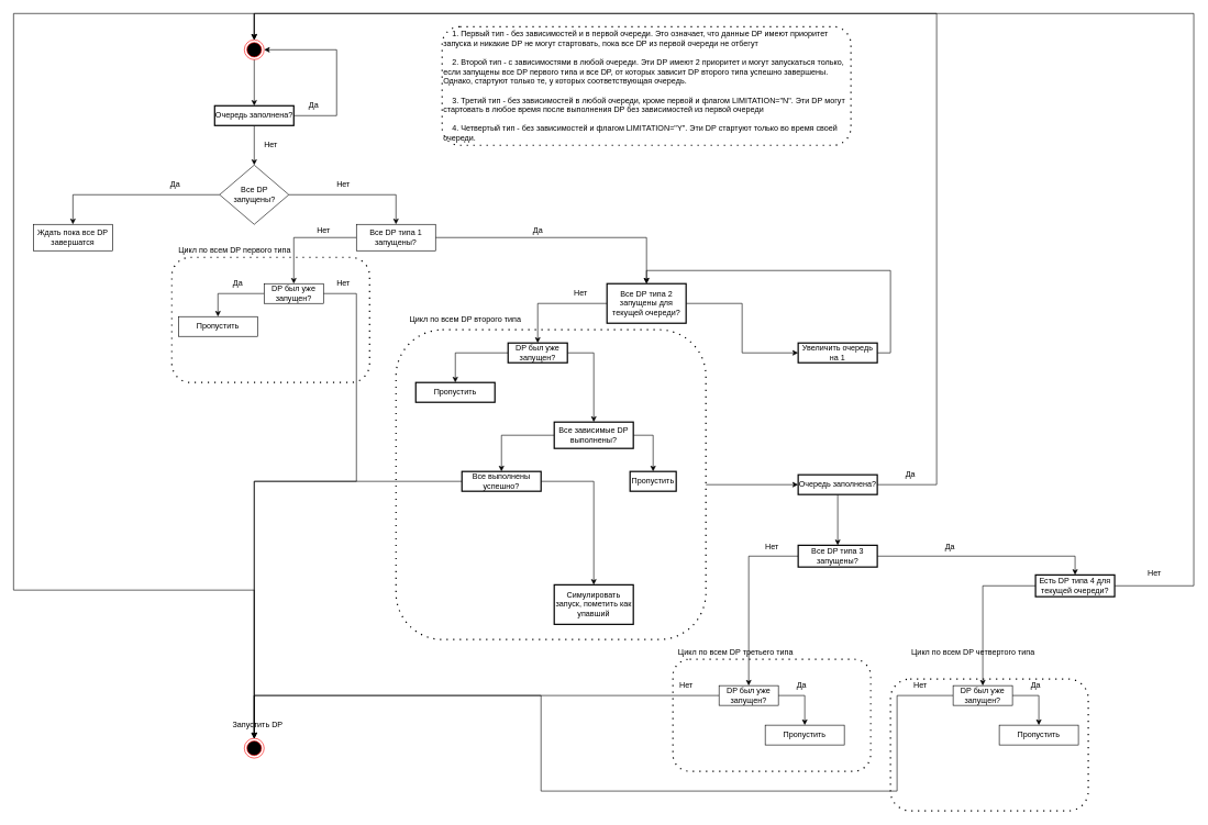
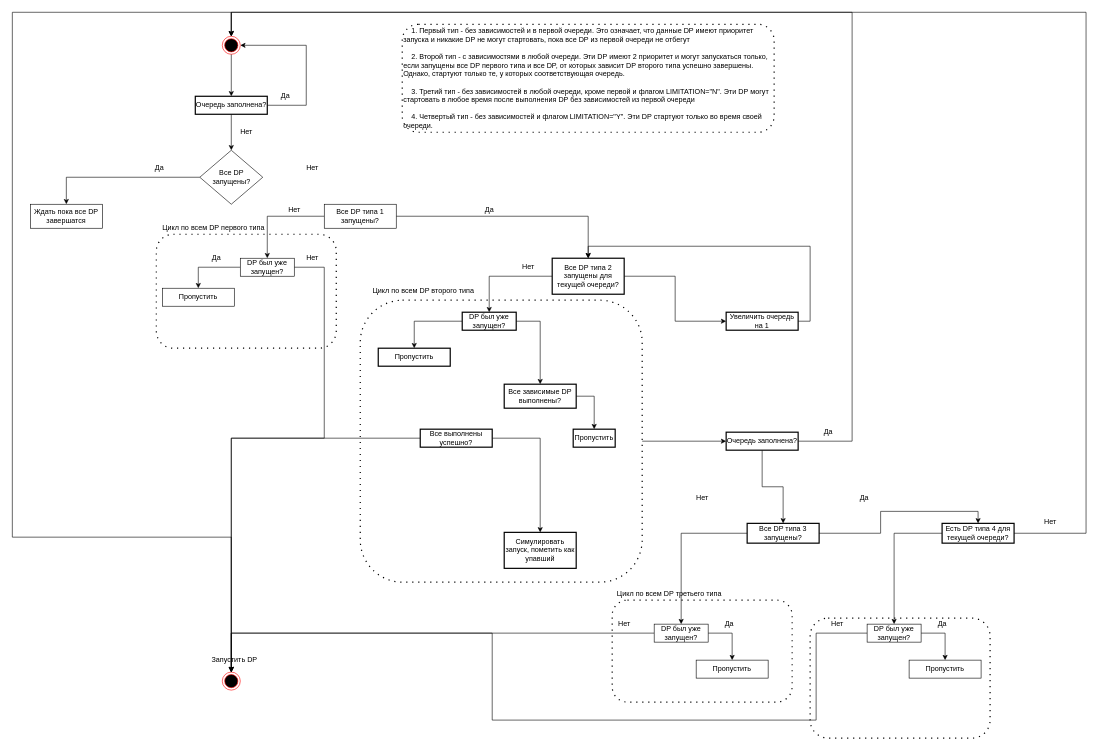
  <mxCell id="0" />
  <mxCell id="1" parent="0" />
  <mxCell id="2" style="edgeStyle=orthogonalEdgeStyle;rounded=0;orthogonalLoop=1;jettySize=auto;html=1;entryX=0.5;entryY=0;entryDx=0;entryDy=0;" edge="1" parent="1" source="3" target="43"><mxGeometry relative="1" as="geometry" /></mxCell>
  <mxCell id="3" value="" style="ellipse;html=1;shape=endState;fillColor=#000000;strokeColor=#ff0000;" vertex="1" parent="1"><mxGeometry x="370" y="60" width="30" height="30" as="geometry" /></mxCell>
  <mxCell id="4" style="edgeStyle=orthogonalEdgeStyle;rounded=0;orthogonalLoop=1;jettySize=auto;html=1;entryX=0.5;entryY=0;entryDx=0;entryDy=0;" edge="1" parent="1" source="6" target="7"><mxGeometry relative="1" as="geometry" /></mxCell>
- <mxCell id="5" style="edgeStyle=orthogonalEdgeStyle;rounded=0;orthogonalLoop=1;jettySize=auto;html=1;entryX=0.5;entryY=0;entryDx=0;entryDy=0;" edge="1" parent="1" source="6" target="11"><mxGeometry relative="1" as="geometry" /></mxCell>
  <mxCell id="6" value="Все DP запущены?" style="rhombus;whiteSpace=wrap;html=1;" vertex="1" parent="1"><mxGeometry x="332.5" y="250" width="105" height="90" as="geometry" /></mxCell>
  <mxCell id="7" value="Ждать пока все DP завершатся" style="rounded=0;whiteSpace=wrap;html=1;" vertex="1" parent="1"><mxGeometry x="50" y="340" width="120" height="40" as="geometry" /></mxCell>
  <mxCell id="8" value="Да" style="text;html=1;align=center;verticalAlign=middle;resizable=0;points=[];autosize=1;" vertex="1" parent="1"><mxGeometry x="250" y="270" width="30" height="20" as="geometry" /></mxCell>
  <mxCell id="9" style="edgeStyle=orthogonalEdgeStyle;rounded=0;orthogonalLoop=1;jettySize=auto;html=1;entryX=0.5;entryY=0;entryDx=0;entryDy=0;" edge="1" parent="1" source="11" target="15"><mxGeometry relative="1" as="geometry" /></mxCell>
  <mxCell id="10" style="edgeStyle=orthogonalEdgeStyle;rounded=0;orthogonalLoop=1;jettySize=auto;html=1;entryX=0.5;entryY=0;entryDx=0;entryDy=0;" edge="1" parent="1" source="11" target="27"><mxGeometry relative="1" as="geometry"><mxPoint x="780" y="430" as="targetPoint" /></mxGeometry></mxCell>
  <mxCell id="11" value="Все DP типа 1 запущены?" style="rounded=0;whiteSpace=wrap;html=1;" vertex="1" parent="1"><mxGeometry x="540" y="340" width="120" height="40" as="geometry" /></mxCell>
  <mxCell id="12" value="Нет" style="text;html=1;align=center;verticalAlign=middle;resizable=0;points=[];autosize=1;" vertex="1" parent="1"><mxGeometry x="500" y="270" width="40" height="20" as="geometry" /></mxCell>
  <mxCell id="13" style="edgeStyle=orthogonalEdgeStyle;rounded=0;orthogonalLoop=1;jettySize=auto;html=1;entryX=0.5;entryY=0;entryDx=0;entryDy=0;" edge="1" parent="1" source="15" target="20"><mxGeometry relative="1" as="geometry" /></mxCell>
  <mxCell id="14" style="edgeStyle=orthogonalEdgeStyle;rounded=0;orthogonalLoop=1;jettySize=auto;html=1;entryX=0.5;entryY=0;entryDx=0;entryDy=0;exitX=1;exitY=0.5;exitDx=0;exitDy=0;" edge="1" parent="1" source="15" target="17"><mxGeometry relative="1" as="geometry"><Array as="points"><mxPoint x="540" y="445" /><mxPoint x="540" y="730" /><mxPoint x="385" y="730" /></Array></mxGeometry></mxCell>
  <mxCell id="15" value="DP был уже запущен?" style="rounded=0;whiteSpace=wrap;html=1;" vertex="1" parent="1"><mxGeometry x="400" y="430" width="90" height="30" as="geometry" /></mxCell>
  <mxCell id="16" style="edgeStyle=orthogonalEdgeStyle;rounded=0;orthogonalLoop=1;jettySize=auto;html=1;entryX=0.5;entryY=0;entryDx=0;entryDy=0;exitX=0.5;exitY=0;exitDx=0;exitDy=0;" edge="1" parent="1" source="17" target="3"><mxGeometry relative="1" as="geometry"><Array as="points"><mxPoint x="385" y="895" /><mxPoint x="20" y="895" /><mxPoint x="20" y="20" /><mxPoint x="385" y="20" /></Array></mxGeometry></mxCell>
  <mxCell id="17" value="" style="ellipse;html=1;shape=endState;fillColor=#000000;strokeColor=#ff0000;" vertex="1" parent="1"><mxGeometry x="370" y="1120" width="30" height="30" as="geometry" /></mxCell>
  <mxCell id="18" value="Запустить DP" style="text;html=1;align=center;verticalAlign=middle;resizable=0;points=[];autosize=1;" vertex="1" parent="1"><mxGeometry x="345" y="1090" width="90" height="20" as="geometry" /></mxCell>
  <mxCell id="19" value="Нет" style="text;html=1;align=center;verticalAlign=middle;resizable=0;points=[];autosize=1;" vertex="1" parent="1"><mxGeometry x="470" y="340" width="40" height="20" as="geometry" /></mxCell>
  <mxCell id="20" value="Пропустить" style="whiteSpace=wrap;html=1;" vertex="1" parent="1"><mxGeometry x="270" y="480" width="120" height="30" as="geometry" /></mxCell>
  <mxCell id="21" value="Да" style="text;html=1;align=center;verticalAlign=middle;resizable=0;points=[];autosize=1;" vertex="1" parent="1"><mxGeometry x="345" y="420" width="30" height="20" as="geometry" /></mxCell>
  <mxCell id="22" value="Нет" style="text;html=1;align=center;verticalAlign=middle;resizable=0;points=[];autosize=1;" vertex="1" parent="1"><mxGeometry x="500" y="420" width="40" height="20" as="geometry" /></mxCell>
  <mxCell id="23" value="" style="shape=ext;rounded=1;html=1;whiteSpace=wrap;dashed=1;dashPattern=1 4;fillColor=none;strokeWidth=2;" vertex="1" parent="1"><mxGeometry x="260" y="390" width="300" height="190" as="geometry" /></mxCell>
  <mxCell id="24" value="Цикл по всем DP первого типа" style="text;html=1;align=center;verticalAlign=middle;resizable=0;points=[];autosize=1;" vertex="1" parent="1"><mxGeometry x="260" y="370" width="190" height="20" as="geometry" /></mxCell>
  <mxCell id="25" style="edgeStyle=orthogonalEdgeStyle;rounded=0;orthogonalLoop=1;jettySize=auto;html=1;entryX=0.5;entryY=0;entryDx=0;entryDy=0;" edge="1" parent="1" source="27" target="30"><mxGeometry relative="1" as="geometry" /></mxCell>
  <mxCell id="26" style="edgeStyle=orthogonalEdgeStyle;rounded=0;orthogonalLoop=1;jettySize=auto;html=1;entryX=0;entryY=0.5;entryDx=0;entryDy=0;" edge="1" parent="1" source="27" target="46"><mxGeometry relative="1" as="geometry" /></mxCell>
  <mxCell id="27" value="Все DP типа 2 запущены для текущей очереди?" style="whiteSpace=wrap;html=1;strokeWidth=2;" vertex="1" parent="1"><mxGeometry x="920" y="430" width="120" height="60" as="geometry" /></mxCell>
  <mxCell id="28" style="edgeStyle=orthogonalEdgeStyle;rounded=0;orthogonalLoop=1;jettySize=auto;html=1;entryX=0.5;entryY=0;entryDx=0;entryDy=0;" edge="1" parent="1" source="30" target="31"><mxGeometry relative="1" as="geometry" /></mxCell>
  <mxCell id="29" style="edgeStyle=orthogonalEdgeStyle;rounded=0;orthogonalLoop=1;jettySize=auto;html=1;entryX=0.5;entryY=0;entryDx=0;entryDy=0;exitX=1;exitY=0.5;exitDx=0;exitDy=0;" edge="1" parent="1" source="30" target="35"><mxGeometry relative="1" as="geometry" /></mxCell>
  <mxCell id="30" value="DP был уже запущен?" style="whiteSpace=wrap;html=1;strokeWidth=2;" vertex="1" parent="1"><mxGeometry x="770" y="520" width="90" height="30" as="geometry" /></mxCell>
  <mxCell id="31" value="Пропустить" style="whiteSpace=wrap;html=1;strokeWidth=2;" vertex="1" parent="1"><mxGeometry x="630" y="580" width="120" height="30" as="geometry" /></mxCell>
  <mxCell id="32" value="Нет" style="text;html=1;align=center;verticalAlign=middle;resizable=0;points=[];autosize=1;" vertex="1" parent="1"><mxGeometry x="860" y="435" width="40" height="20" as="geometry" /></mxCell>
- <mxCell id="33" style="edgeStyle=orthogonalEdgeStyle;rounded=0;orthogonalLoop=1;jettySize=auto;html=1;entryX=0.5;entryY=0;entryDx=0;entryDy=0;" edge="1" parent="1" source="35" target="38"><mxGeometry relative="1" as="geometry" /></mxCell>
  <mxCell id="34" style="edgeStyle=orthogonalEdgeStyle;rounded=0;orthogonalLoop=1;jettySize=auto;html=1;entryX=0.5;entryY=0;entryDx=0;entryDy=0;exitX=1;exitY=0.5;exitDx=0;exitDy=0;" edge="1" parent="1" source="35" target="40"><mxGeometry relative="1" as="geometry" /></mxCell>
  <mxCell id="35" value="Все зависимые DP выполнены?" style="whiteSpace=wrap;html=1;strokeWidth=2;" vertex="1" parent="1"><mxGeometry x="840" y="640" width="120" height="40" as="geometry" /></mxCell>
  <mxCell id="36" style="edgeStyle=orthogonalEdgeStyle;rounded=0;orthogonalLoop=1;jettySize=auto;html=1;entryX=0.5;entryY=0;entryDx=0;entryDy=0;" edge="1" parent="1" source="38" target="17"><mxGeometry relative="1" as="geometry" /></mxCell>
  <mxCell id="37" style="edgeStyle=orthogonalEdgeStyle;rounded=0;orthogonalLoop=1;jettySize=auto;html=1;entryX=0.5;entryY=0;entryDx=0;entryDy=0;" edge="1" parent="1" source="38" target="39"><mxGeometry relative="1" as="geometry" /></mxCell>
  <mxCell id="38" value="Все выполнены успешно?" style="whiteSpace=wrap;html=1;strokeWidth=2;" vertex="1" parent="1"><mxGeometry x="700" y="715" width="120" height="30" as="geometry" /></mxCell>
  <mxCell id="39" value="Симулировать запуск, пометить как упавший" style="whiteSpace=wrap;html=1;strokeWidth=2;" vertex="1" parent="1"><mxGeometry x="840" y="887" width="120" height="60" as="geometry" /></mxCell>
  <mxCell id="40" value="Пропустить" style="whiteSpace=wrap;html=1;strokeWidth=2;" vertex="1" parent="1"><mxGeometry x="955" y="715" width="70" height="30" as="geometry" /></mxCell>
  <mxCell id="41" style="edgeStyle=orthogonalEdgeStyle;rounded=0;orthogonalLoop=1;jettySize=auto;html=1;entryX=0.5;entryY=0;entryDx=0;entryDy=0;" edge="1" parent="1" source="43" target="6"><mxGeometry relative="1" as="geometry" /></mxCell>
  <mxCell id="42" style="edgeStyle=orthogonalEdgeStyle;rounded=0;orthogonalLoop=1;jettySize=auto;html=1;entryX=1;entryY=0.5;entryDx=0;entryDy=0;exitX=1;exitY=0.5;exitDx=0;exitDy=0;" edge="1" parent="1" source="43" target="3"><mxGeometry relative="1" as="geometry"><mxPoint x="550" y="175" as="sourcePoint" /><Array as="points"><mxPoint x="510" y="175" /><mxPoint x="510" y="75" /></Array></mxGeometry></mxCell>
  <mxCell id="43" value="Очередь заполнена?" style="whiteSpace=wrap;html=1;strokeWidth=2;" vertex="1" parent="1"><mxGeometry x="325" y="160" width="120" height="30" as="geometry" /></mxCell>
  <mxCell id="44" value="Нет" style="text;html=1;align=center;verticalAlign=middle;resizable=0;points=[];autosize=1;" vertex="1" parent="1"><mxGeometry x="390" y="210" width="40" height="20" as="geometry" /></mxCell>
  <mxCell id="45" style="edgeStyle=orthogonalEdgeStyle;rounded=0;orthogonalLoop=1;jettySize=auto;html=1;entryX=0.5;entryY=0;entryDx=0;entryDy=0;exitX=1;exitY=0.5;exitDx=0;exitDy=0;" edge="1" parent="1" source="46" target="27"><mxGeometry relative="1" as="geometry" /></mxCell>
  <mxCell id="46" value="Увеличить очередь на 1" style="whiteSpace=wrap;html=1;strokeWidth=2;" vertex="1" parent="1"><mxGeometry x="1210" y="520" width="120" height="30" as="geometry" /></mxCell>
  <mxCell id="47" style="edgeStyle=orthogonalEdgeStyle;rounded=0;orthogonalLoop=1;jettySize=auto;html=1;entryX=0;entryY=0.5;entryDx=0;entryDy=0;" edge="1" parent="1" source="48" target="52"><mxGeometry relative="1" as="geometry" /></mxCell>
  <mxCell id="48" value="" style="shape=ext;rounded=1;html=1;whiteSpace=wrap;dashed=1;dashPattern=1 4;fillColor=none;strokeWidth=2;" vertex="1" parent="1"><mxGeometry x="600" y="500" width="470" height="470" as="geometry" /></mxCell>
  <mxCell id="49" value="Цикл по всем DP второго типа" style="text;html=1;align=center;verticalAlign=middle;resizable=0;points=[];autosize=1;" vertex="1" parent="1"><mxGeometry x="615" y="475" width="180" height="20" as="geometry" /></mxCell>
  <mxCell id="50" style="edgeStyle=orthogonalEdgeStyle;rounded=0;orthogonalLoop=1;jettySize=auto;html=1;entryX=0.5;entryY=0;entryDx=0;entryDy=0;exitX=1;exitY=0.5;exitDx=0;exitDy=0;" edge="1" parent="1" source="52" target="3"><mxGeometry relative="1" as="geometry"><Array as="points"><mxPoint x="1420" y="735" /><mxPoint x="1420" y="20" /><mxPoint x="385" y="20" /></Array></mxGeometry></mxCell>
  <mxCell id="51" style="edgeStyle=orthogonalEdgeStyle;rounded=0;orthogonalLoop=1;jettySize=auto;html=1;" edge="1" parent="1" source="52" target="58"><mxGeometry relative="1" as="geometry" /></mxCell>
  <mxCell id="52" value="Очередь заполнена?" style="whiteSpace=wrap;html=1;strokeWidth=2;" vertex="1" parent="1"><mxGeometry x="1210" y="720" width="120" height="30" as="geometry" /></mxCell>
  <mxCell id="53" value="Да" style="text;html=1;align=center;verticalAlign=middle;resizable=0;points=[];autosize=1;" vertex="1" parent="1"><mxGeometry x="460" y="150" width="30" height="20" as="geometry" /></mxCell>
  <mxCell id="54" value="Да" style="text;html=1;align=center;verticalAlign=middle;resizable=0;points=[];autosize=1;" vertex="1" parent="1"><mxGeometry x="1365" y="710" width="30" height="20" as="geometry" /></mxCell>
  <mxCell id="55" value="Да" style="text;html=1;align=center;verticalAlign=middle;resizable=0;points=[];autosize=1;" vertex="1" parent="1"><mxGeometry x="800" y="340" width="30" height="20" as="geometry" /></mxCell>
  <mxCell id="56" style="edgeStyle=orthogonalEdgeStyle;rounded=0;orthogonalLoop=1;jettySize=auto;html=1;entryX=0.5;entryY=0;entryDx=0;entryDy=0;" edge="1" parent="1" source="58" target="61"><mxGeometry relative="1" as="geometry"><mxPoint x="1490" y="1030" as="targetPoint" /></mxGeometry></mxCell>
  <mxCell id="57" style="edgeStyle=orthogonalEdgeStyle;rounded=0;orthogonalLoop=1;jettySize=auto;html=1;entryX=0.5;entryY=0;entryDx=0;entryDy=0;" edge="1" parent="1" source="58" target="70"><mxGeometry relative="1" as="geometry" /></mxCell>
- <mxCell id="58" value="Все DP типа 3 запущены?" style="whiteSpace=wrap;html=1;strokeWidth=2;" vertex="1" parent="1"><mxGeometry x="1210" y="827" width="120" height="33" as="geometry" /></mxCell>
+ <mxCell id="58" value="Все DP типа 3 запущены?" style="whiteSpace=wrap;html=1;strokeWidth=2;" vertex="1" parent="1"><mxGeometry x="1245" y="872" width="120" height="33" as="geometry" /></mxCell>
  <mxCell id="59" style="edgeStyle=orthogonalEdgeStyle;rounded=0;orthogonalLoop=1;jettySize=auto;html=1;entryX=0.5;entryY=0;entryDx=0;entryDy=0;exitX=1;exitY=0.5;exitDx=0;exitDy=0;" edge="1" parent="1" source="61" target="62"><mxGeometry relative="1" as="geometry" /></mxCell>
  <mxCell id="60" style="edgeStyle=orthogonalEdgeStyle;rounded=0;orthogonalLoop=1;jettySize=auto;html=1;entryX=0.5;entryY=0;entryDx=0;entryDy=0;" edge="1" parent="1" source="61" target="17"><mxGeometry relative="1" as="geometry" /></mxCell>
  <mxCell id="61" value="DP был уже запущен?" style="rounded=0;whiteSpace=wrap;html=1;" vertex="1" parent="1"><mxGeometry x="1090" y="1040" width="90" height="30" as="geometry" /></mxCell>
  <mxCell id="62" value="Пропустить" style="whiteSpace=wrap;html=1;" vertex="1" parent="1"><mxGeometry x="1160" y="1100" width="120" height="30" as="geometry" /></mxCell>
  <mxCell id="63" value="Да" style="text;html=1;align=center;verticalAlign=middle;resizable=0;points=[];autosize=1;" vertex="1" parent="1"><mxGeometry x="1200" y="1030" width="30" height="20" as="geometry" /></mxCell>
  <mxCell id="64" value="Нет" style="text;html=1;align=center;verticalAlign=middle;resizable=0;points=[];autosize=1;" vertex="1" parent="1"><mxGeometry x="1020" y="1030" width="40" height="20" as="geometry" /></mxCell>
  <mxCell id="65" value="" style="shape=ext;rounded=1;html=1;whiteSpace=wrap;dashed=1;dashPattern=1 4;fillColor=none;strokeWidth=2;" vertex="1" parent="1"><mxGeometry x="1020" y="1000" width="300" height="170" as="geometry" /></mxCell>
  <mxCell id="66" value="Цикл по всем DP третьего типа" style="text;html=1;align=center;verticalAlign=middle;resizable=0;points=[];autosize=1;" vertex="1" parent="1"><mxGeometry x="1020" y="980" width="190" height="20" as="geometry" /></mxCell>
  <mxCell id="67" value="Нет" style="text;html=1;align=center;verticalAlign=middle;resizable=0;points=[];autosize=1;" vertex="1" parent="1"><mxGeometry x="1150" y="820" width="40" height="20" as="geometry" /></mxCell>
  <mxCell id="68" style="edgeStyle=orthogonalEdgeStyle;rounded=0;orthogonalLoop=1;jettySize=auto;html=1;entryX=0.5;entryY=0;entryDx=0;entryDy=0;" edge="1" parent="1" source="70" target="3"><mxGeometry relative="1" as="geometry"><Array as="points"><mxPoint x="1810" y="889" /><mxPoint x="1810" y="20" /><mxPoint x="385" y="20" /></Array></mxGeometry></mxCell>
  <mxCell id="69" style="edgeStyle=orthogonalEdgeStyle;rounded=0;orthogonalLoop=1;jettySize=auto;html=1;entryX=0.5;entryY=0;entryDx=0;entryDy=0;" edge="1" parent="1" source="70" target="75"><mxGeometry relative="1" as="geometry"><mxPoint x="1480" y="960" as="targetPoint" /></mxGeometry></mxCell>
  <mxCell id="70" value="Есть DP типа 4 для текущей очереди?" style="whiteSpace=wrap;html=1;strokeWidth=2;" vertex="1" parent="1"><mxGeometry x="1570" y="872" width="120" height="33" as="geometry" /></mxCell>
  <mxCell id="71" value="Да" style="text;html=1;align=center;verticalAlign=middle;resizable=0;points=[];autosize=1;" vertex="1" parent="1"><mxGeometry x="1425" y="820" width="30" height="20" as="geometry" /></mxCell>
  <mxCell id="72" value="Нет" style="text;html=1;align=center;verticalAlign=middle;resizable=0;points=[];autosize=1;" vertex="1" parent="1"><mxGeometry x="1730" y="860" width="40" height="20" as="geometry" /></mxCell>
  <mxCell id="73" style="edgeStyle=orthogonalEdgeStyle;rounded=0;orthogonalLoop=1;jettySize=auto;html=1;entryX=0.5;entryY=0;entryDx=0;entryDy=0;exitX=1;exitY=0.5;exitDx=0;exitDy=0;" edge="1" parent="1" source="75" target="76"><mxGeometry relative="1" as="geometry" /></mxCell>
  <mxCell id="74" style="edgeStyle=orthogonalEdgeStyle;rounded=0;orthogonalLoop=1;jettySize=auto;html=1;entryX=0.5;entryY=0;entryDx=0;entryDy=0;exitX=0;exitY=0.5;exitDx=0;exitDy=0;" edge="1" parent="1" source="75" target="17"><mxGeometry relative="1" as="geometry"><Array as="points"><mxPoint x="1360" y="1055" /><mxPoint x="1360" y="1200" /><mxPoint x="820" y="1200" /><mxPoint x="820" y="1055" /><mxPoint x="385" y="1055" /></Array></mxGeometry></mxCell>
  <mxCell id="75" value="DP был уже запущен?" style="rounded=0;whiteSpace=wrap;html=1;" vertex="1" parent="1"><mxGeometry x="1445" y="1040" width="90" height="30" as="geometry" /></mxCell>
  <mxCell id="76" value="Пропустить" style="whiteSpace=wrap;html=1;" vertex="1" parent="1"><mxGeometry x="1515" y="1100" width="120" height="30" as="geometry" /></mxCell>
  <mxCell id="77" value="Да" style="text;html=1;align=center;verticalAlign=middle;resizable=0;points=[];autosize=1;" vertex="1" parent="1"><mxGeometry x="1555" y="1030" width="30" height="20" as="geometry" /></mxCell>
  <mxCell id="78" value="Нет" style="text;html=1;align=center;verticalAlign=middle;resizable=0;points=[];autosize=1;" vertex="1" parent="1"><mxGeometry x="1375" y="1030" width="40" height="20" as="geometry" /></mxCell>
  <mxCell id="79" value="" style="shape=ext;rounded=1;html=1;whiteSpace=wrap;dashed=1;dashPattern=1 4;fillColor=none;strokeWidth=2;" vertex="1" parent="1"><mxGeometry x="1350" y="1030" width="300" height="200" as="geometry" /></mxCell>
- <mxCell id="80" value="Цикл по всем DP четвертого типа" style="text;html=1;align=center;verticalAlign=middle;resizable=0;points=[];autosize=1;" vertex="1" parent="1"><mxGeometry x="1375" y="980" width="200" height="20" as="geometry" /></mxCell>
  <mxCell id="81" value="&amp;nbsp; &amp;nbsp; 1. Первый тип - без зависимостей и в первой очереди. Это означает, что данные DP имеют приоритет запуска и никакие DP не могут стартовать, пока все DP из первой очереди не отбегут&lt;br&gt;&lt;br&gt;&amp;nbsp; &amp;nbsp; 2. Второй тип - с зависимостями в любой очереди. Эти DP имеют 2 приоритет и могут запускаться только, если запущены все DP первого типа и все DP, от которых зависит DP второго типа успешно завершены. Однако, стартуют только те, у которых соответствующая очередь.&lt;br&gt;&lt;br&gt;&amp;nbsp; &amp;nbsp; 3. Третий тип - без зависимостей в любой очереди, кроме первой и флагом LIMITATION=&quot;N&quot;. Эти DP могут стартовать в любое время после выполнения DP без зависимостей из первой очереди&lt;br&gt;&lt;br&gt;&lt;div&gt;&lt;span&gt;&amp;nbsp; &amp;nbsp; 4. Четвертый тип - без зависимостей и флагом LIMITATION=&quot;Y&quot;. Эти DP стартуют только во время своей очереди.&lt;/span&gt;&lt;/div&gt;" style="shape=ext;rounded=1;html=1;whiteSpace=wrap;dashed=1;dashPattern=1 4;fillColor=none;strokeWidth=2;align=left;" vertex="1" parent="1"><mxGeometry x="670" y="40" width="620" height="180" as="geometry" /></mxCell>
